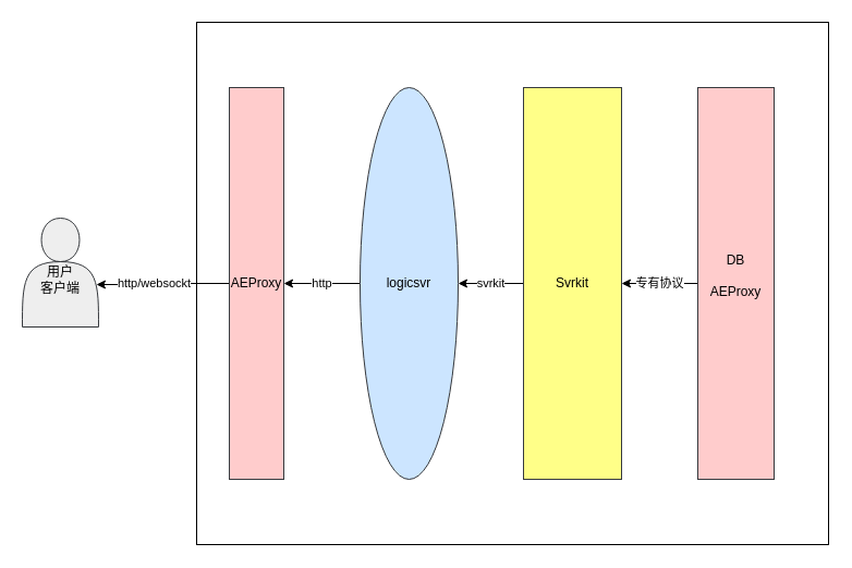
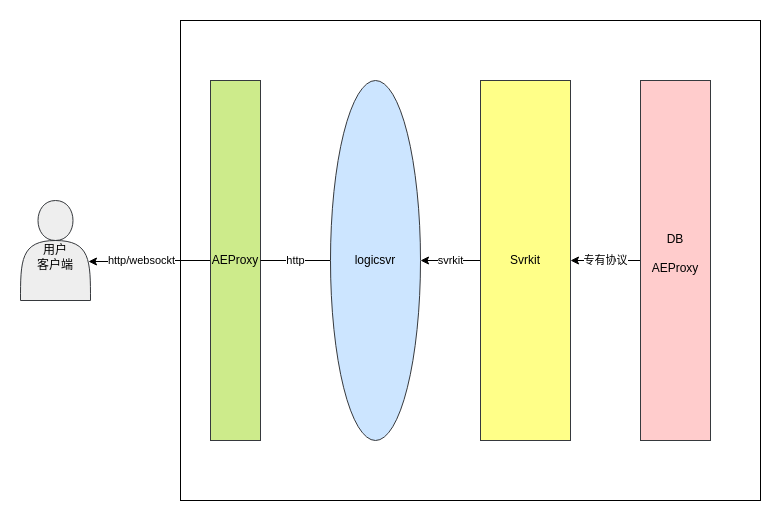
  <mxCell id="0" />
  <mxCell id="1" parent="0" />
  <mxCell id="2" value="" style="rounded=0;whiteSpace=wrap;html=1;" vertex="1" parent="1"><mxGeometry x="180" y="20" width="580" height="480" as="geometry" /></mxCell>
  <mxCell id="3" value="&lt;br&gt;用户&lt;br&gt;客户端" style="shape=actor;whiteSpace=wrap;html=1;fillColor=#eeeeee;strokeColor=#36393d;" vertex="1" parent="1"><mxGeometry x="20" y="200" width="70" height="100" as="geometry" /></mxCell>
  <mxCell id="4" style="edgeStyle=orthogonalEdgeStyle;rounded=0;orthogonalLoop=1;jettySize=auto;html=1;entryX=0.971;entryY=0.61;entryDx=0;entryDy=0;entryPerimeter=0;" edge="1" parent="1" source="6" target="3"><mxGeometry relative="1" as="geometry" /></mxCell>
  <mxCell id="5" value="http/websockt" style="edgeLabel;html=1;align=center;verticalAlign=middle;resizable=0;points=[];" vertex="1" connectable="0" parent="4"><mxGeometry x="0.156" y="-2" relative="1" as="geometry"><mxPoint as="offset" /></mxGeometry></mxCell>
- <mxCell id="6" value="AEProxy" style="rounded=0;whiteSpace=wrap;html=1;fillColor=#ffcccc;strokeColor=#36393d;" vertex="1" parent="1"><mxGeometry x="210" y="80" width="50" height="360" as="geometry" /></mxCell>
- <mxCell id="7" value="http" style="edgeStyle=orthogonalEdgeStyle;rounded=0;orthogonalLoop=1;jettySize=auto;html=1;verticalAlign=middle;" edge="1" parent="1" source="8" target="6"><mxGeometry relative="1" as="geometry" /></mxCell>
+ <mxCell id="6" value="AEProxy" style="rounded=0;whiteSpace=wrap;html=1;fillColor=#cdeb8b;strokeColor=#36393d;" vertex="1" parent="1"><mxGeometry x="210" y="80" width="50" height="360" as="geometry" /></mxCell>
+ <mxCell id="7" value="http" style="edgeStyle=orthogonalEdgeStyle;rounded=0;orthogonalLoop=1;jettySize=auto;html=1;verticalAlign=middle;endArrow=none;" edge="1" parent="1" source="8" target="6"><mxGeometry relative="1" as="geometry" /></mxCell>
  <mxCell id="8" value="logicsvr" style="ellipse;whiteSpace=wrap;html=1;fillColor=#cce5ff;strokeColor=#36393d;" vertex="1" parent="1"><mxGeometry x="330" y="80" width="90" height="360" as="geometry" /></mxCell>
  <mxCell id="9" style="edgeStyle=orthogonalEdgeStyle;rounded=0;orthogonalLoop=1;jettySize=auto;html=1;" edge="1" parent="1" source="11" target="8"><mxGeometry relative="1" as="geometry" /></mxCell>
  <mxCell id="10" value="svrkit" style="edgeLabel;html=1;align=center;verticalAlign=middle;resizable=0;points=[];" vertex="1" connectable="0" parent="9"><mxGeometry x="0.029" y="-1" relative="1" as="geometry"><mxPoint as="offset" /></mxGeometry></mxCell>
  <mxCell id="11" value="Svrkit" style="rounded=0;whiteSpace=wrap;html=1;fillColor=#ffff88;strokeColor=#36393d;" vertex="1" parent="1"><mxGeometry x="480" y="80" width="90" height="360" as="geometry" /></mxCell>
  <mxCell id="12" value="专有协议" style="edgeStyle=orthogonalEdgeStyle;rounded=0;orthogonalLoop=1;jettySize=auto;html=1;" edge="1" parent="1" source="13" target="11"><mxGeometry relative="1" as="geometry" /></mxCell>
  <mxCell id="13" value="DB&lt;br&gt;&lt;br&gt;AEProxy&lt;br&gt;&lt;br&gt;" style="rounded=0;whiteSpace=wrap;html=1;fillColor=#ffcccc;strokeColor=#36393d;" vertex="1" parent="1"><mxGeometry x="640" y="80" width="70" height="360" as="geometry" /></mxCell>
